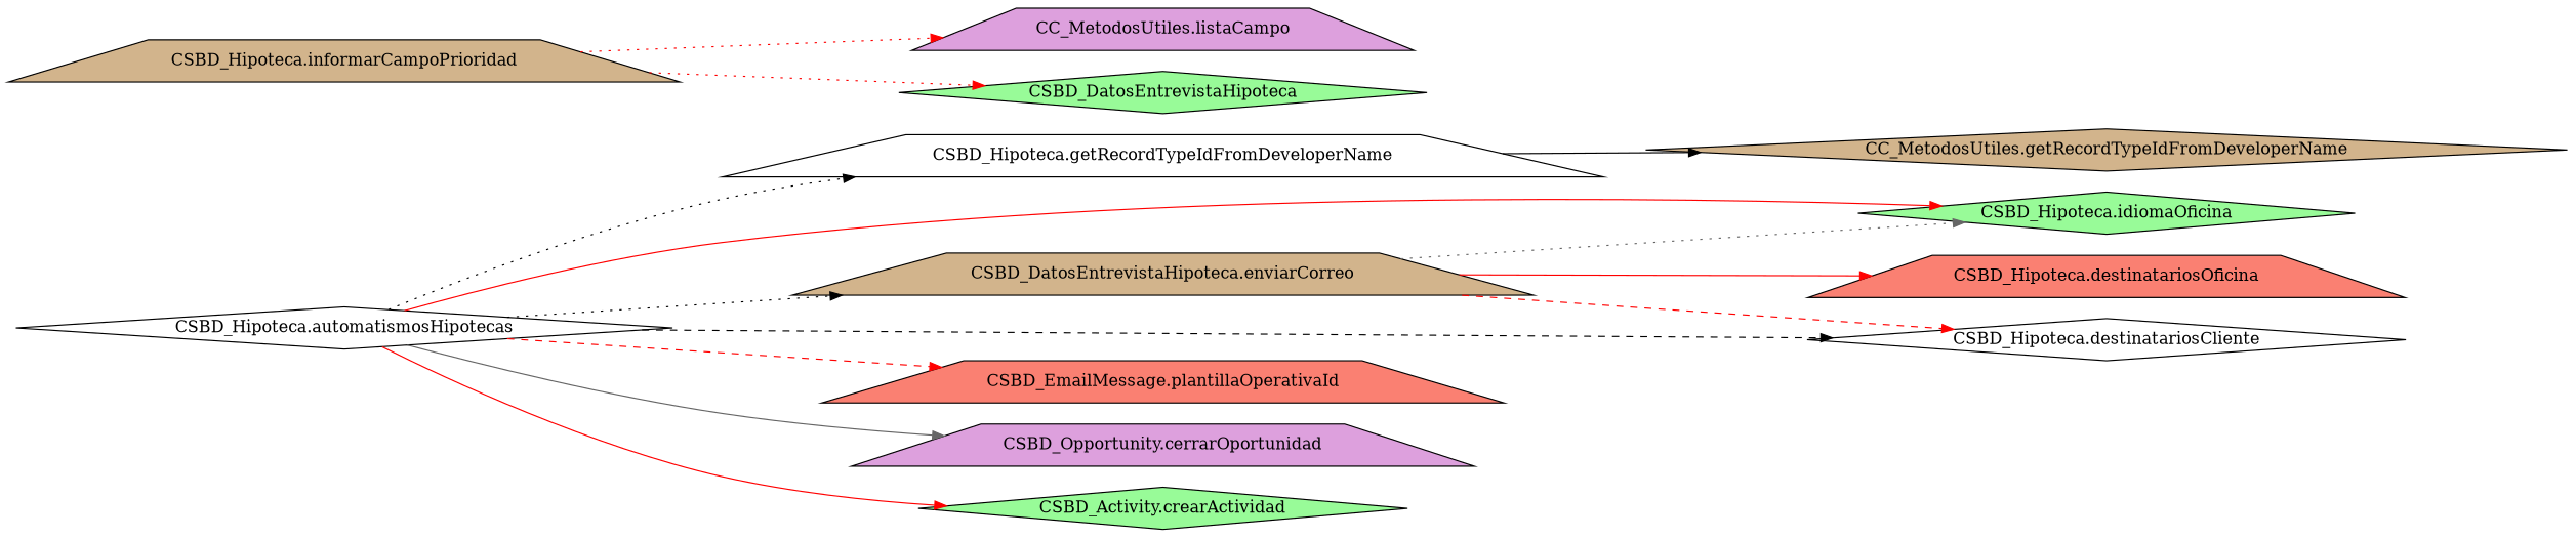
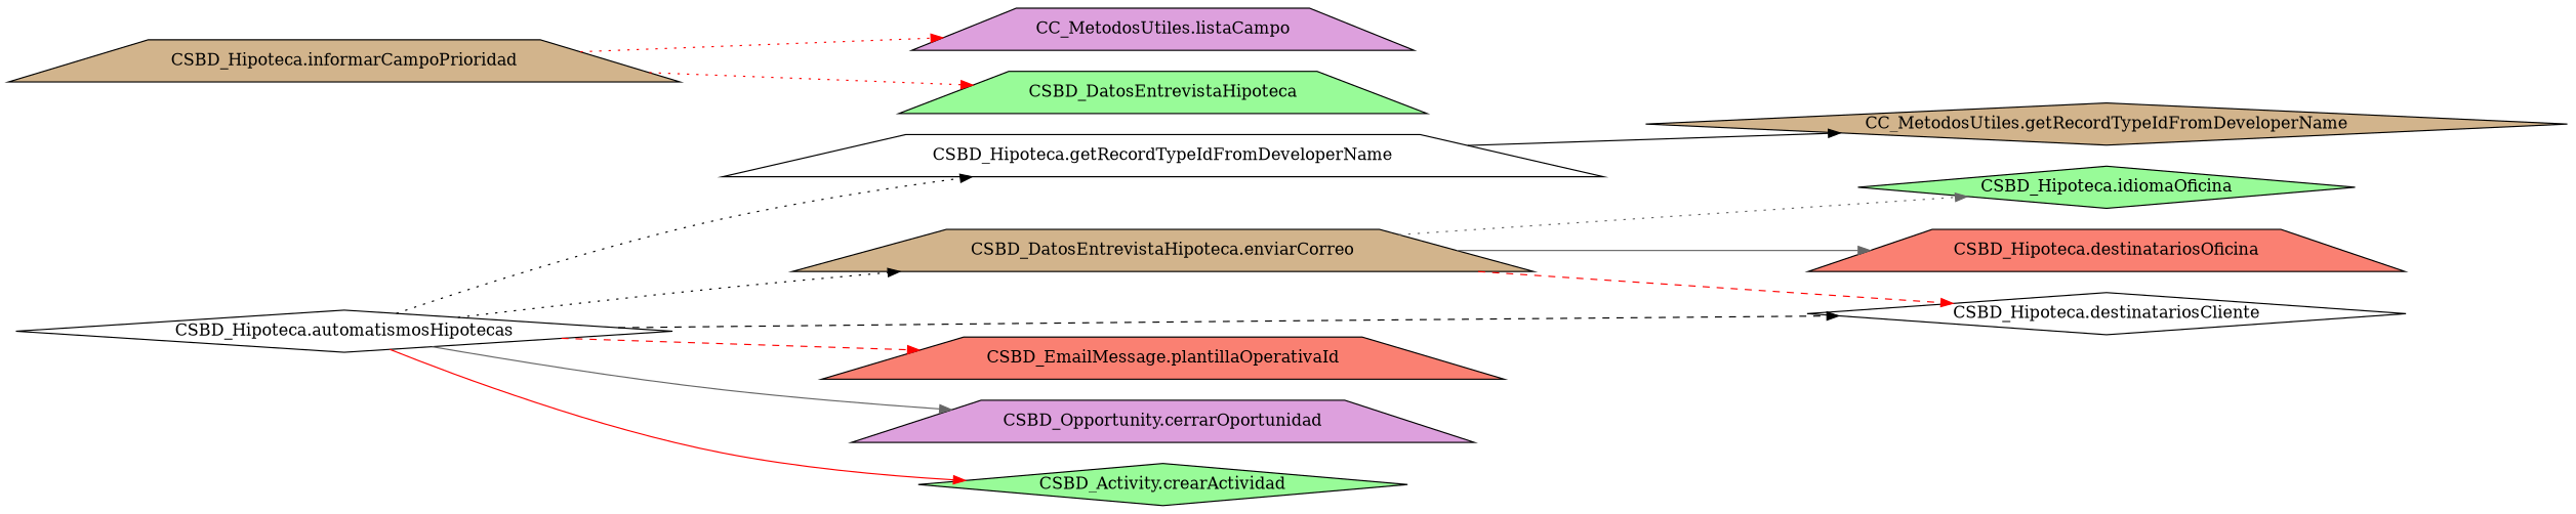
  digraph {
    rankdir=LR
    node [fillcolor=white shape=trapezium style=filled]
    edge [color=red style=dotted]
    "CSBD_Hipoteca.automatismosHipotecas" [shape=diamond]
    n2 [label="CSBD_Hipoteca.getRecordTypeIdFromDeveloperName"]
    n3 [fillcolor=tan label="CSBD_DatosEntrevistaHipoteca.enviarCorreo"]
    "CSBD_Hipoteca.idiomaOficina" [fillcolor=palegreen shape=diamond]
    "CSBD_Hipoteca.destinatariosCliente" [shape=diamond]
    "CSBD_EmailMessage.plantillaOperativaId" [fillcolor=salmon]
    "CSBD_Opportunity.cerrarOportunidad" [fillcolor=plum]
    "CSBD_Activity.crearActividad" [fillcolor=palegreen shape=diamond]
    "CC_MetodosUtiles.getRecordTypeIdFromDeveloperName" [fillcolor=tan shape=diamond]
    "CSBD_Hipoteca.destinatariosOficina" [fillcolor=salmon]
    "CC_MetodosUtiles.listaCampo" [fillcolor=plum]
    "CSBD_Hipoteca.informarCampoPrioridad" [fillcolor=tan]
-   CSBD_DatosEntrevistaHipoteca [fillcolor=palegreen shape=diamond]
+   CSBD_DatosEntrevistaHipoteca [fillcolor=palegreen]
    "CSBD_Hipoteca.automatismosHipotecas" -> n2 [color=black]
    "CSBD_Hipoteca.automatismosHipotecas" -> n3 [color=black]
-   "CSBD_Hipoteca.automatismosHipotecas" -> "CSBD_Hipoteca.idiomaOficina" [style=solid]
    "CSBD_Hipoteca.automatismosHipotecas" -> "CSBD_Hipoteca.destinatariosCliente" [color=black style=dashed]
    "CSBD_Hipoteca.automatismosHipotecas" -> "CSBD_EmailMessage.plantillaOperativaId" [style=dashed]
    "CSBD_Hipoteca.automatismosHipotecas" -> "CSBD_Opportunity.cerrarOportunidad" [color=gray40 style=solid]
    "CSBD_Hipoteca.automatismosHipotecas" -> "CSBD_Activity.crearActividad" [style=solid]
    n2 -> "CC_MetodosUtiles.getRecordTypeIdFromDeveloperName" [color=black style=solid]
    n3 -> "CSBD_Hipoteca.idiomaOficina" [color=gray40]
    n3 -> "CSBD_Hipoteca.destinatariosCliente" [style=dashed]
-   n3 -> "CSBD_Hipoteca.destinatariosOficina" [style=solid]
+   n3 -> "CSBD_Hipoteca.destinatariosOficina" [color=gray40 style=solid]
    "CSBD_Hipoteca.informarCampoPrioridad" -> "CC_MetodosUtiles.listaCampo"
    "CSBD_Hipoteca.informarCampoPrioridad" -> CSBD_DatosEntrevistaHipoteca
  }
